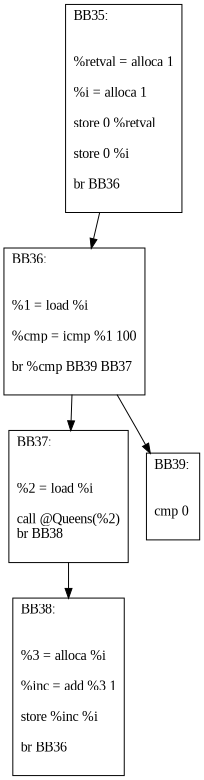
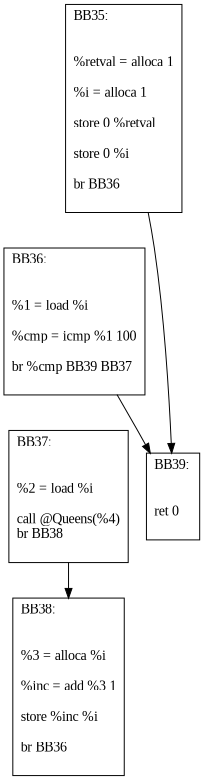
  digraph {
    fontname="Liberation Serif"
    node [fontname="Liberation Serif" shape=record]
    edge [fontname="Liberation Serif"]
    n1 [label="{BB35:\l\l\n%retval = alloca 1\l\n%i = alloca 1\l\nstore 0 %retval\l\nstore 0 %i\l\nbr BB36\l\n}"]
    n2 [label="{BB36:\l\l\n%1 = load %i\l\n%cmp = icmp %1 100\l\nbr %cmp BB39 BB37\l\n}"]
-   n3 [label="{BB37:\l\l\n%2 = load %i\l\ncall @Queens(%2)\lbr BB38\l\n}"]
-   n4 [label="{BB39:\l\l\ncmp 0\l\n}"]
+   n3 [label="{BB37:\l\l\n%2 = load %i\l\ncall @Queens(%4)\lbr BB38\l\n}"]
+   n4 [label="{BB39:\l\l\nret 0\l\n}"]
    n5 [label="{BB38:\l\l\n%3 = alloca %i\l\n%inc = add %3 1\l\nstore %inc %i\l\nbr BB36\l\n}"]
-   n1 -> n2
-   n2 -> n3
+   n1 -> n4
    n2 -> n4
    n3 -> n5
  }
